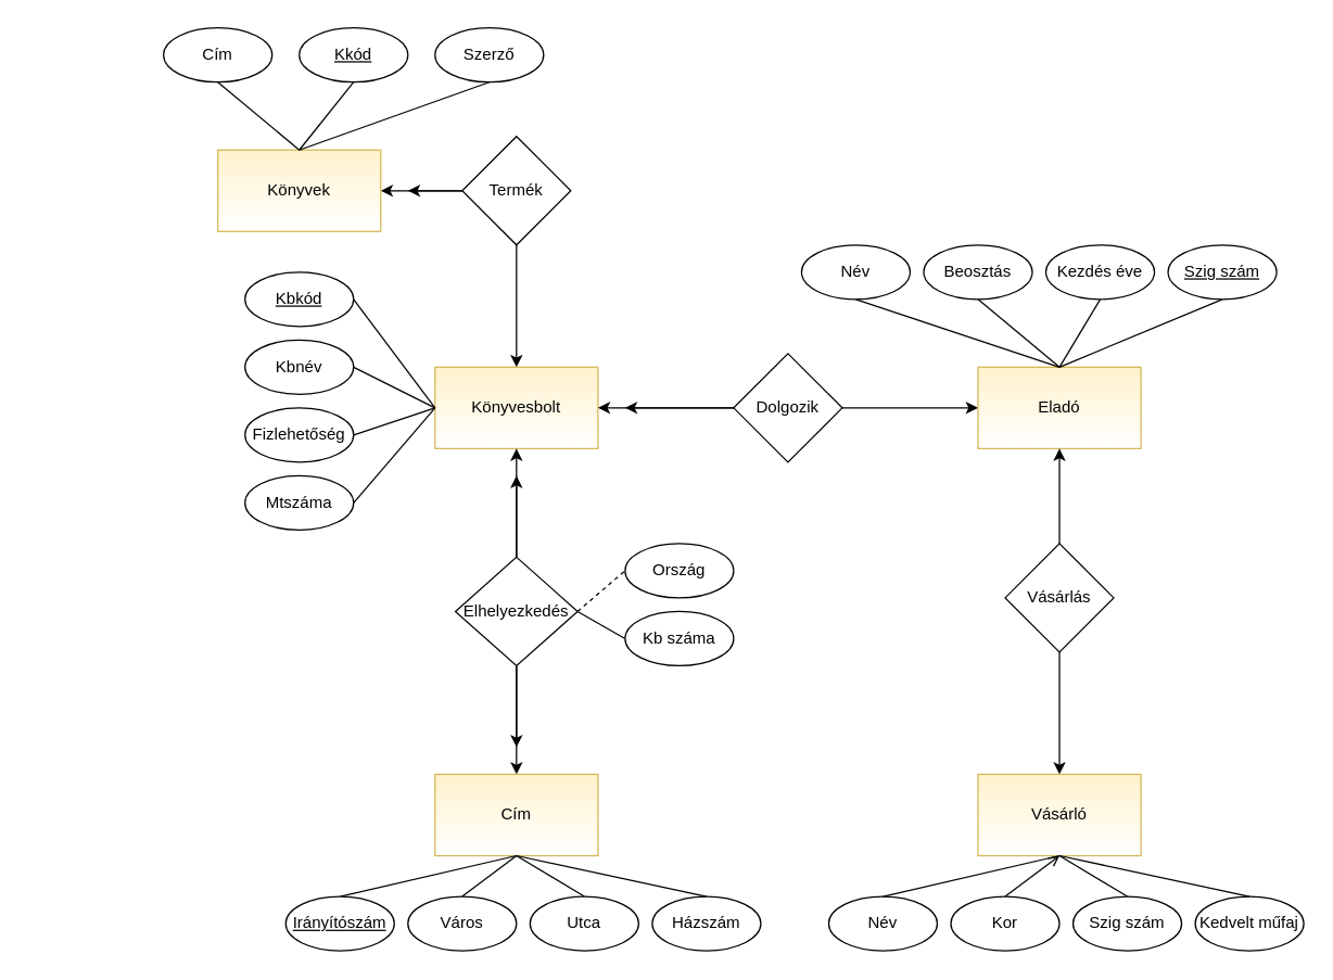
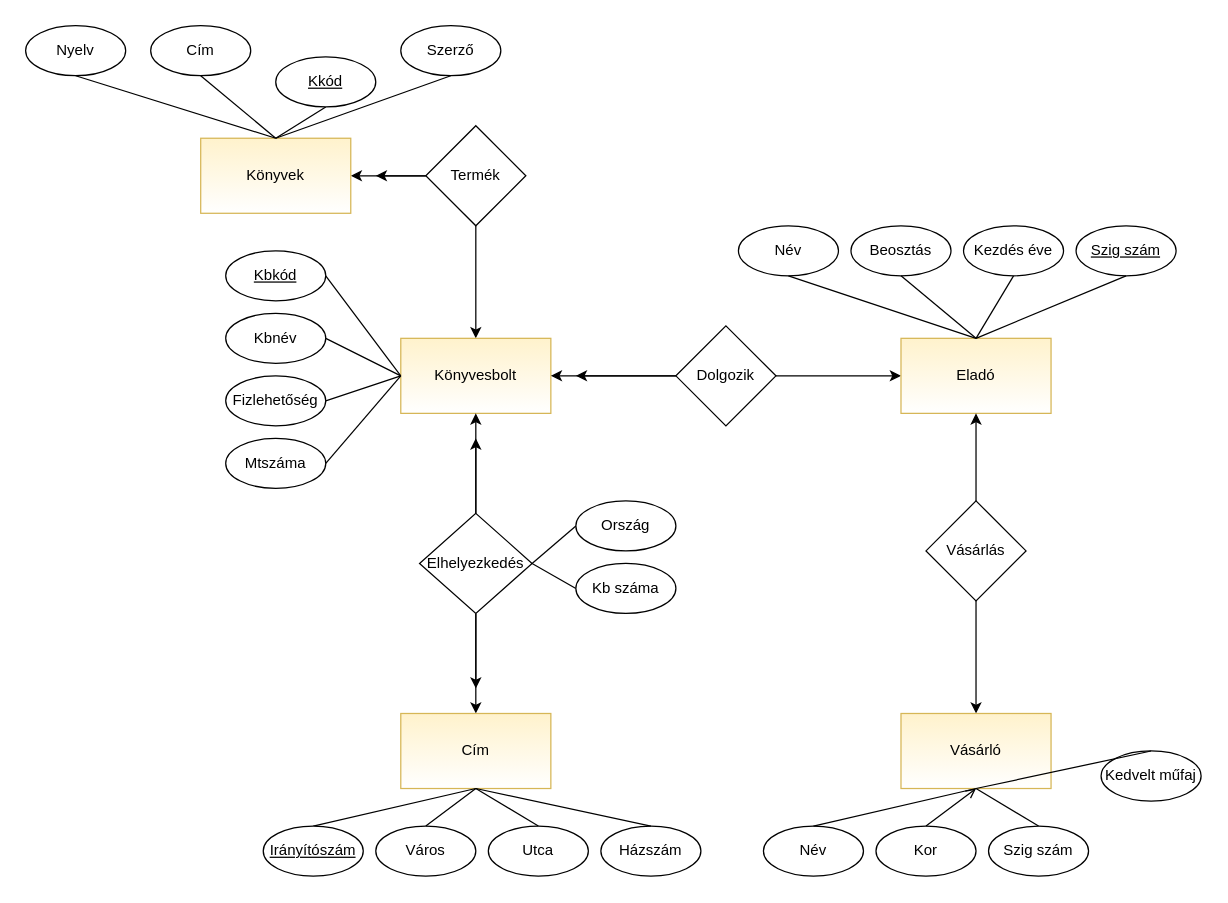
  <mxCell id="0" />
  <mxCell id="1" parent="0" />
  <mxCell id="2" value="" style="edgeStyle=orthogonalEdgeStyle;rounded=0;orthogonalLoop=1;jettySize=auto;html=1;exitX=0.5;exitY=1;exitDx=0;exitDy=0;entryX=0.5;entryY=0;entryDx=0;entryDy=0;" edge="1" parent="1" source="20" target="3"><mxGeometry relative="1" as="geometry"><mxPoint x="410" y="240" as="targetPoint" /><Array as="points"><mxPoint x="380" y="230" /><mxPoint x="380" y="230" /></Array></mxGeometry></mxCell>
  <mxCell id="3" value="Könyvesbolt" style="rounded=0;whiteSpace=wrap;html=1;fillColor=#fff2cc;strokeColor=#d6b656;gradientColor=#FFFFFF;" vertex="1" parent="1"><mxGeometry x="320" y="270" width="120" height="60" as="geometry" /></mxCell>
  <mxCell id="4" value="" style="edgeStyle=orthogonalEdgeStyle;rounded=0;orthogonalLoop=1;jettySize=auto;html=1;" edge="1" parent="1" source="8" target="9"><mxGeometry relative="1" as="geometry" /></mxCell>
  <mxCell id="5" style="edgeStyle=orthogonalEdgeStyle;rounded=0;orthogonalLoop=1;jettySize=auto;html=1;" edge="1" parent="1" source="8" target="3"><mxGeometry relative="1" as="geometry" /></mxCell>
  <mxCell id="6" style="edgeStyle=orthogonalEdgeStyle;rounded=0;orthogonalLoop=1;jettySize=auto;html=1;" edge="1" parent="1" source="8"><mxGeometry relative="1" as="geometry"><mxPoint x="380" y="350" as="targetPoint" /></mxGeometry></mxCell>
  <mxCell id="7" style="edgeStyle=orthogonalEdgeStyle;rounded=0;orthogonalLoop=1;jettySize=auto;html=1;" edge="1" parent="1" source="8"><mxGeometry relative="1" as="geometry"><mxPoint x="380" y="550" as="targetPoint" /></mxGeometry></mxCell>
  <mxCell id="8" value="Elhelyezkedés" style="rhombus;whiteSpace=wrap;html=1;rounded=0;" vertex="1" parent="1"><mxGeometry x="335" y="410" width="90" height="80" as="geometry" /></mxCell>
  <mxCell id="9" value="Cím" style="whiteSpace=wrap;html=1;rounded=0;fillColor=#fff2cc;strokeColor=#d6b656;gradientColor=#FFFFFF;" vertex="1" parent="1"><mxGeometry x="320" y="570" width="120" height="60" as="geometry" /></mxCell>
  <mxCell id="10" style="edgeStyle=orthogonalEdgeStyle;rounded=0;orthogonalLoop=1;jettySize=auto;html=1;entryX=1;entryY=0.5;entryDx=0;entryDy=0;" edge="1" parent="1" source="13" target="3"><mxGeometry relative="1" as="geometry" /></mxCell>
  <mxCell id="11" style="edgeStyle=orthogonalEdgeStyle;rounded=0;orthogonalLoop=1;jettySize=auto;html=1;entryX=0;entryY=0.5;entryDx=0;entryDy=0;" edge="1" parent="1" source="13" target="14"><mxGeometry relative="1" as="geometry" /></mxCell>
  <mxCell id="12" style="edgeStyle=orthogonalEdgeStyle;rounded=0;orthogonalLoop=1;jettySize=auto;html=1;" edge="1" parent="1" source="13"><mxGeometry relative="1" as="geometry"><mxPoint x="460" y="300" as="targetPoint" /></mxGeometry></mxCell>
  <mxCell id="13" value="Dolgozik" style="rhombus;whiteSpace=wrap;html=1;rounded=0;" vertex="1" parent="1"><mxGeometry x="540" y="260" width="80" height="80" as="geometry" /></mxCell>
  <mxCell id="14" value="Eladó" style="whiteSpace=wrap;html=1;rounded=0;fillColor=#fff2cc;strokeColor=#d6b656;gradientColor=#FFFFFF;" vertex="1" parent="1"><mxGeometry x="720" y="270" width="120" height="60" as="geometry" /></mxCell>
  <mxCell id="15" value="" style="edgeStyle=orthogonalEdgeStyle;rounded=0;orthogonalLoop=1;jettySize=auto;html=1;" edge="1" parent="1" source="17" target="18"><mxGeometry relative="1" as="geometry" /></mxCell>
  <mxCell id="16" style="edgeStyle=orthogonalEdgeStyle;rounded=0;orthogonalLoop=1;jettySize=auto;html=1;" edge="1" parent="1" source="17" target="14"><mxGeometry relative="1" as="geometry" /></mxCell>
  <mxCell id="17" value="Vásárlás" style="rhombus;whiteSpace=wrap;html=1;rounded=0;" vertex="1" parent="1"><mxGeometry x="740" y="400" width="80" height="80" as="geometry" /></mxCell>
  <mxCell id="18" value="Vásárló" style="whiteSpace=wrap;html=1;rounded=0;fillColor=#fff2cc;strokeColor=#d6b656;gradientColor=#FFFFFF;" vertex="1" parent="1"><mxGeometry x="720" y="570" width="120" height="60" as="geometry" /></mxCell>
  <mxCell id="19" value="" style="edgeStyle=orthogonalEdgeStyle;rounded=0;orthogonalLoop=1;jettySize=auto;html=1;" edge="1" parent="1" source="20" target="21"><mxGeometry relative="1" as="geometry" /></mxCell>
  <mxCell id="20" value="Termék" style="rhombus;whiteSpace=wrap;html=1;rounded=0;" vertex="1" parent="1"><mxGeometry x="340" y="100" width="80" height="80" as="geometry" /></mxCell>
  <mxCell id="21" value="Könyvek" style="whiteSpace=wrap;html=1;rounded=0;fillColor=#FFF2CC;strokeColor=#d6b656;gradientColor=#FFFFFF;" vertex="1" parent="1"><mxGeometry x="160" y="110" width="120" height="60" as="geometry" /></mxCell>
  <mxCell id="22" value="" style="endArrow=none;html=1;rounded=0;exitX=0.5;exitY=1;exitDx=0;exitDy=0;entryX=0.5;entryY=0;entryDx=0;entryDy=0;" edge="1" parent="1" source="24" target="21"><mxGeometry width="50" height="50" relative="1" as="geometry"><mxPoint x="90" y="160" as="sourcePoint" /><mxPoint x="150" y="160" as="targetPoint" /></mxGeometry></mxCell>
  <mxCell id="23" value="" style="endArrow=none;html=1;rounded=0;exitX=0.5;exitY=1;exitDx=0;exitDy=0;entryX=0.5;entryY=0;entryDx=0;entryDy=0;" edge="1" parent="1" source="25" target="21"><mxGeometry width="50" height="50" relative="1" as="geometry"><mxPoint x="90" y="220" as="sourcePoint" /><mxPoint x="220" y="130" as="targetPoint" /></mxGeometry></mxCell>
- <mxCell id="24" value="&lt;u&gt;Kkód&lt;/u&gt;" style="ellipse;whiteSpace=wrap;html=1;" vertex="1" parent="1"><mxGeometry x="220" width="80" height="40" as="geometry" y="20" /></mxCell>
+ <mxCell id="24" value="&lt;u&gt;Kkód&lt;/u&gt;" style="ellipse;whiteSpace=wrap;html=1;" vertex="1" parent="1"><mxGeometry x="220" y="45" width="80" height="40" as="geometry" /></mxCell>
  <mxCell id="25" value="Cím" style="ellipse;whiteSpace=wrap;html=1;" vertex="1" parent="1"><mxGeometry x="120" width="80" height="40" as="geometry" y="20" /></mxCell>
  <mxCell id="26" value="Szerző" style="ellipse;whiteSpace=wrap;html=1;" vertex="1" parent="1"><mxGeometry x="320" width="80" height="40" as="geometry" y="20" /></mxCell>
  <mxCell id="27" value="" style="endArrow=none;html=1;rounded=0;exitX=0.5;exitY=1;exitDx=0;exitDy=0;entryX=0.5;entryY=0;entryDx=0;entryDy=0;" edge="1" parent="1" source="26" target="21"><mxGeometry width="50" height="50" relative="1" as="geometry"><mxPoint x="90" y="137.5" as="sourcePoint" /><mxPoint x="160" y="160" as="targetPoint" /></mxGeometry></mxCell>
  <mxCell id="28" value="" style="endArrow=classic;html=1;rounded=0;exitX=0;exitY=0.5;exitDx=0;exitDy=0;" edge="1" parent="1" source="20"><mxGeometry width="50" height="50" relative="1" as="geometry"><mxPoint x="290" y="190" as="sourcePoint" /><mxPoint x="300" y="140" as="targetPoint" /></mxGeometry></mxCell>
+ <mxCell id="29" value="" style="endArrow=none;html=1;rounded=0;exitX=0.5;exitY=1;exitDx=0;exitDy=0;entryX=0.5;entryY=0;entryDx=0;entryDy=0;" edge="1" parent="1" source="30" target="21"><mxGeometry width="50" height="50" relative="1" as="geometry"><mxPoint x="120" y="250" as="sourcePoint" /><mxPoint x="159" y="160" as="targetPoint" /></mxGeometry></mxCell>
+ <mxCell id="30" value="Nyelv" style="ellipse;whiteSpace=wrap;html=1;" vertex="1" parent="1"><mxGeometry x="20" width="80" height="40" as="geometry" y="20" /></mxCell>
  <mxCell id="31" value="" style="endArrow=none;html=1;rounded=0;entryX=0.5;entryY=1;entryDx=0;entryDy=0;exitX=0.5;exitY=0;exitDx=0;exitDy=0;" edge="1" parent="1" source="32" target="9"><mxGeometry width="50" height="50" relative="1" as="geometry"><mxPoint x="320" y="700" as="sourcePoint" /><mxPoint x="370" y="650" as="targetPoint" /></mxGeometry></mxCell>
  <mxCell id="32" value="&lt;u&gt;Irányítószám&lt;/u&gt;" style="ellipse;whiteSpace=wrap;html=1;" vertex="1" parent="1"><mxGeometry x="210" y="660" width="80" height="40" as="geometry" /></mxCell>
  <mxCell id="33" value="Kezdés éve" style="ellipse;whiteSpace=wrap;html=1;" vertex="1" parent="1"><mxGeometry x="770" y="180" width="80" height="40" as="geometry" /></mxCell>
  <mxCell id="34" value="Név" style="ellipse;whiteSpace=wrap;html=1;" vertex="1" parent="1"><mxGeometry x="590" y="180" width="80" height="40" as="geometry" /></mxCell>
  <mxCell id="35" value="Beosztás" style="ellipse;whiteSpace=wrap;html=1;" vertex="1" parent="1"><mxGeometry x="680" y="180" width="80" height="40" as="geometry" /></mxCell>
  <mxCell id="36" value="Mtszáma" style="ellipse;whiteSpace=wrap;html=1;" vertex="1" parent="1"><mxGeometry x="180" y="350" width="80" height="40" as="geometry" /></mxCell>
  <mxCell id="37" value="Fizlehetőség" style="ellipse;whiteSpace=wrap;html=1;" vertex="1" parent="1"><mxGeometry x="180" y="300" width="80" height="40" as="geometry" /></mxCell>
  <mxCell id="38" value="Kbnév" style="ellipse;whiteSpace=wrap;html=1;" vertex="1" parent="1"><mxGeometry x="180" y="250" width="80" height="40" as="geometry" /></mxCell>
  <mxCell id="39" value="&lt;u&gt;Kbkód&lt;/u&gt;" style="ellipse;whiteSpace=wrap;html=1;" vertex="1" parent="1"><mxGeometry x="180" y="200" width="80" height="40" as="geometry" /></mxCell>
  <mxCell id="40" value="Utca" style="ellipse;whiteSpace=wrap;html=1;" vertex="1" parent="1"><mxGeometry x="390" y="660" width="80" height="40" as="geometry" /></mxCell>
  <mxCell id="41" value="Házszám" style="ellipse;whiteSpace=wrap;html=1;" vertex="1" parent="1"><mxGeometry x="480" y="660" width="80" height="40" as="geometry" /></mxCell>
  <mxCell id="42" value="Város" style="ellipse;whiteSpace=wrap;html=1;" vertex="1" parent="1"><mxGeometry x="300" y="660" width="80" height="40" as="geometry" /></mxCell>
  <mxCell id="43" value="" style="endArrow=none;html=1;rounded=0;exitX=0.5;exitY=0;exitDx=0;exitDy=0;" edge="1" parent="1" source="42"><mxGeometry width="50" height="50" relative="1" as="geometry"><mxPoint x="330" y="690" as="sourcePoint" /><mxPoint x="380" y="630" as="targetPoint" /></mxGeometry></mxCell>
  <mxCell id="44" value="" style="endArrow=none;html=1;rounded=0;entryX=0.5;entryY=1;entryDx=0;entryDy=0;exitX=0.5;exitY=0;exitDx=0;exitDy=0;" edge="1" parent="1" source="41" target="9"><mxGeometry width="50" height="50" relative="1" as="geometry"><mxPoint x="410" y="690" as="sourcePoint" /><mxPoint x="460" y="640" as="targetPoint" /></mxGeometry></mxCell>
  <mxCell id="45" value="" style="endArrow=none;html=1;rounded=0;entryX=0.5;entryY=1;entryDx=0;entryDy=0;exitX=0.5;exitY=0;exitDx=0;exitDy=0;" edge="1" parent="1" source="40" target="9"><mxGeometry width="50" height="50" relative="1" as="geometry"><mxPoint x="340" y="690" as="sourcePoint" /><mxPoint x="390" y="640" as="targetPoint" /></mxGeometry></mxCell>
  <mxCell id="46" value="" style="endArrow=none;html=1;rounded=0;entryX=0;entryY=0.5;entryDx=0;entryDy=0;exitX=1;exitY=0.5;exitDx=0;exitDy=0;" edge="1" parent="1" source="39" target="3"><mxGeometry width="50" height="50" relative="1" as="geometry"><mxPoint x="260" y="290" as="sourcePoint" /><mxPoint x="310" y="240" as="targetPoint" /></mxGeometry></mxCell>
  <mxCell id="47" value="" style="endArrow=none;html=1;rounded=0;exitX=0.5;exitY=1;exitDx=0;exitDy=0;entryX=0.5;entryY=0;entryDx=0;entryDy=0;" edge="1" parent="1" source="34" target="14"><mxGeometry width="50" height="50" relative="1" as="geometry"><mxPoint x="660" y="270" as="sourcePoint" /><mxPoint x="710" y="220" as="targetPoint" /></mxGeometry></mxCell>
  <mxCell id="48" value="" style="endArrow=none;html=1;rounded=0;entryX=0;entryY=0.5;entryDx=0;entryDy=0;exitX=1;exitY=0.5;exitDx=0;exitDy=0;" edge="1" parent="1" source="36" target="3"><mxGeometry width="50" height="50" relative="1" as="geometry"><mxPoint x="280" y="390" as="sourcePoint" /><mxPoint x="330" y="340" as="targetPoint" /></mxGeometry></mxCell>
  <mxCell id="49" value="" style="endArrow=none;html=1;rounded=0;entryX=0;entryY=0.5;entryDx=0;entryDy=0;exitX=1;exitY=0.5;exitDx=0;exitDy=0;" edge="1" parent="1" source="37" target="3"><mxGeometry width="50" height="50" relative="1" as="geometry"><mxPoint x="250" y="350" as="sourcePoint" /><mxPoint x="300" y="300" as="targetPoint" /></mxGeometry></mxCell>
  <mxCell id="50" value="" style="endArrow=none;html=1;rounded=0;entryX=1;entryY=0.5;entryDx=0;entryDy=0;exitX=0;exitY=0.5;exitDx=0;exitDy=0;" edge="1" parent="1" source="3" target="38"><mxGeometry width="50" height="50" relative="1" as="geometry"><mxPoint x="250" y="320" as="sourcePoint" /><mxPoint x="300" y="270" as="targetPoint" /></mxGeometry></mxCell>
  <mxCell id="51" value="&lt;u&gt;Szig szám&lt;/u&gt;" style="ellipse;whiteSpace=wrap;html=1;" vertex="1" parent="1"><mxGeometry x="860" y="180" width="80" height="40" as="geometry" /></mxCell>
- <mxCell id="52" value="Kedvelt műfaj" style="ellipse;whiteSpace=wrap;html=1;" vertex="1" parent="1"><mxGeometry x="880" y="660" width="80" height="40" as="geometry" /></mxCell>
+ <mxCell id="52" value="Kedvelt műfaj" style="ellipse;whiteSpace=wrap;html=1;" vertex="1" parent="1"><mxGeometry x="880" y="600" width="80" height="40" as="geometry" /></mxCell>
  <mxCell id="53" value="Ország" style="ellipse;whiteSpace=wrap;html=1;" vertex="1" parent="1"><mxGeometry x="460" y="400" width="80" height="40" as="geometry" /></mxCell>
  <mxCell id="54" value="Szig szám" style="ellipse;whiteSpace=wrap;html=1;" vertex="1" parent="1"><mxGeometry x="790" y="660" width="80" height="40" as="geometry" /></mxCell>
  <mxCell id="55" value="Kor" style="ellipse;whiteSpace=wrap;html=1;" vertex="1" parent="1"><mxGeometry x="700" y="660" width="80" height="40" as="geometry" /></mxCell>
  <mxCell id="56" value="Név" style="ellipse;whiteSpace=wrap;html=1;" vertex="1" parent="1"><mxGeometry x="610" y="660" width="80" height="40" as="geometry" /></mxCell>
  <mxCell id="57" value="" style="endArrow=none;html=1;rounded=0;entryX=0.5;entryY=1;entryDx=0;entryDy=0;exitX=0.5;exitY=0;exitDx=0;exitDy=0;" edge="1" parent="1" source="56" target="18"><mxGeometry width="50" height="50" relative="1" as="geometry"><mxPoint x="650" y="655" as="sourcePoint" /><mxPoint x="700" y="605" as="targetPoint" /></mxGeometry></mxCell>
  <mxCell id="58" value="" style="endArrow=none;html=1;rounded=0;entryX=0.5;entryY=1;entryDx=0;entryDy=0;exitX=0.5;exitY=0;exitDx=0;exitDy=0;" edge="1" parent="1" source="14" target="51"><mxGeometry width="50" height="50" relative="1" as="geometry"><mxPoint x="810" y="280" as="sourcePoint" /><mxPoint x="860" y="230" as="targetPoint" /></mxGeometry></mxCell>
  <mxCell id="59" value="" style="endArrow=none;html=1;rounded=0;" edge="1" parent="1"><mxGeometry width="50" height="50" relative="1" as="geometry"><mxPoint x="730" y="280" as="sourcePoint" /><mxPoint x="730" y="280" as="targetPoint" /></mxGeometry></mxCell>
  <mxCell id="60" value="" style="endArrow=none;html=1;rounded=0;entryX=0.5;entryY=1;entryDx=0;entryDy=0;" edge="1" parent="1" target="33"><mxGeometry width="50" height="50" relative="1" as="geometry"><mxPoint x="780" y="270" as="sourcePoint" /><mxPoint x="820" y="220" as="targetPoint" /></mxGeometry></mxCell>
  <mxCell id="61" value="" style="endArrow=none;html=1;rounded=0;entryX=0.5;entryY=1;entryDx=0;entryDy=0;exitX=0.5;exitY=0;exitDx=0;exitDy=0;" edge="1" parent="1" source="14" target="35"><mxGeometry width="50" height="50" relative="1" as="geometry"><mxPoint x="730" y="270" as="sourcePoint" /><mxPoint x="780" y="220" as="targetPoint" /></mxGeometry></mxCell>
  <mxCell id="62" value="" style="endArrow=none;html=1;rounded=0;entryX=0.5;entryY=1;entryDx=0;entryDy=0;exitX=0.5;exitY=0;exitDx=0;exitDy=0;" edge="1" parent="1" source="52" target="18"><mxGeometry width="50" height="50" relative="1" as="geometry"><mxPoint x="540" y="590" as="sourcePoint" /><mxPoint x="590" y="540" as="targetPoint" /></mxGeometry></mxCell>
  <mxCell id="63" value="" style="endArrow=none;html=1;rounded=0;entryX=0.5;entryY=1;entryDx=0;entryDy=0;exitX=0.5;exitY=0;exitDx=0;exitDy=0;" edge="1" parent="1" source="54" target="18"><mxGeometry width="50" height="50" relative="1" as="geometry"><mxPoint x="540" y="590" as="sourcePoint" /><mxPoint x="590" y="540" as="targetPoint" /></mxGeometry></mxCell>
  <mxCell id="64" value="" style="endArrow=open;html=1;rounded=0;entryX=0.5;entryY=1;entryDx=0;entryDy=0;exitX=0.5;exitY=0;exitDx=0;exitDy=0;" edge="1" parent="1" source="55" target="18"><mxGeometry width="50" height="50" relative="1" as="geometry"><mxPoint x="747" y="680" as="sourcePoint" /><mxPoint x="797" y="630" as="targetPoint" /></mxGeometry></mxCell>
  <mxCell id="65" value="" style="endArrow=none;html=1;rounded=0;exitX=1;exitY=0.5;exitDx=0;exitDy=0;entryX=0;entryY=0.5;entryDx=0;entryDy=0;" edge="1" parent="1" source="8" target="67"><mxGeometry width="50" height="50" relative="1" as="geometry"><mxPoint x="560" y="490" as="sourcePoint" /><mxPoint x="500" y="440" as="targetPoint" /></mxGeometry></mxCell>
- <mxCell id="66" value="" style="endArrow=none;html=1;rounded=0;exitX=1;exitY=0.5;exitDx=0;exitDy=0;entryX=0;entryY=0.5;entryDx=0;entryDy=0;dashed=1;" edge="1" parent="1" source="8" target="53"><mxGeometry width="50" height="50" relative="1" as="geometry"><mxPoint x="460" y="440" as="sourcePoint" /><mxPoint x="510" y="390" as="targetPoint" /></mxGeometry></mxCell>
+ <mxCell id="66" value="" style="endArrow=none;html=1;rounded=0;exitX=1;exitY=0.5;exitDx=0;exitDy=0;entryX=0;entryY=0.5;entryDx=0;entryDy=0;" edge="1" parent="1" source="8" target="53"><mxGeometry width="50" height="50" relative="1" as="geometry"><mxPoint x="460" y="440" as="sourcePoint" /><mxPoint x="510" y="390" as="targetPoint" /></mxGeometry></mxCell>
  <mxCell id="67" value="Kb száma" style="ellipse;whiteSpace=wrap;html=1;" vertex="1" parent="1"><mxGeometry x="460" y="450" width="80" height="40" as="geometry" /></mxCell>
